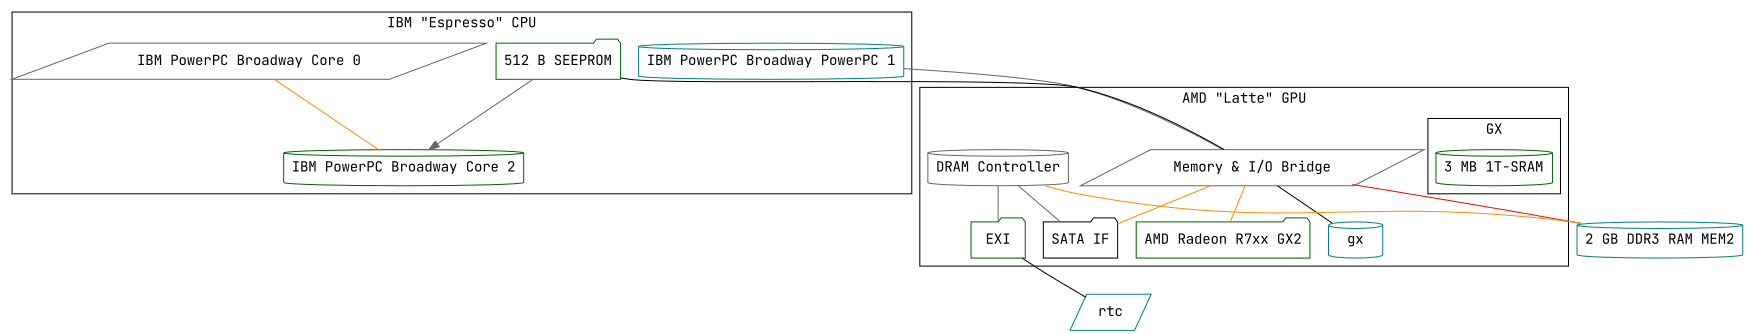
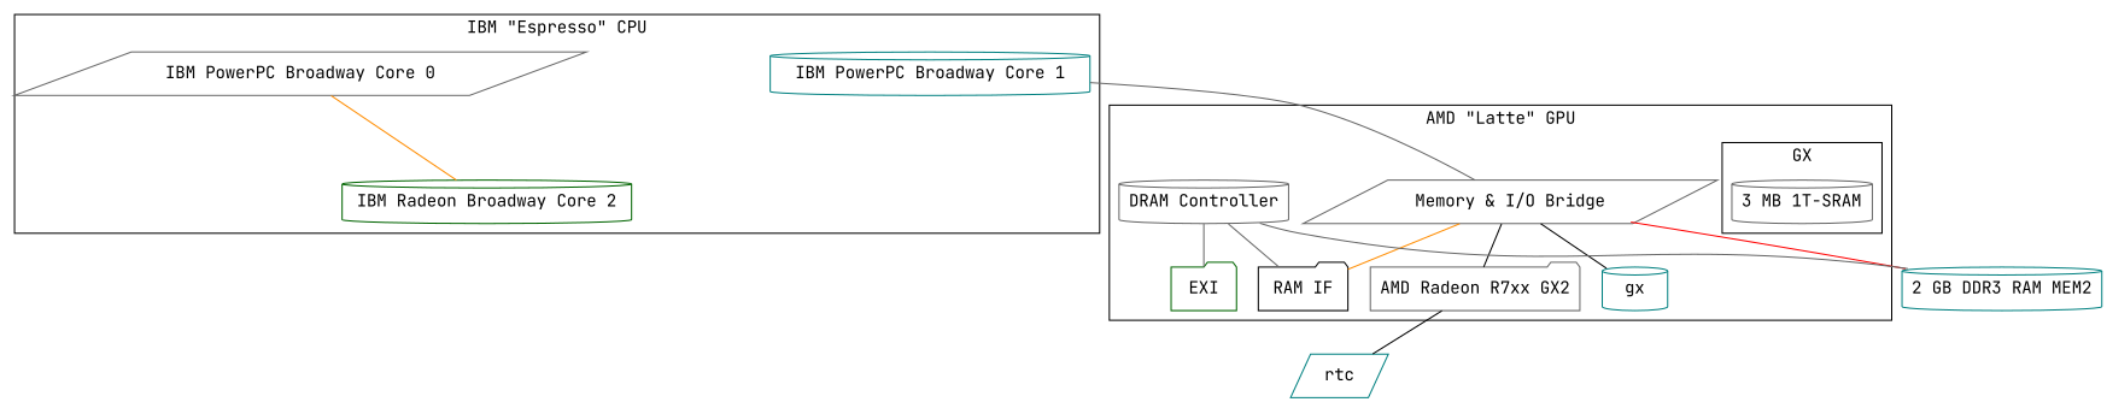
  digraph {
    fontname="JetBrains Mono"
    node [color=gray40 fontname="JetBrains Mono" shape=cylinder]
    edge [color=gray40 dir=none fontname="JetBrains Mono"]
    n1 [label="IBM PowerPC Broadway Core 0" shape=parallelogram]
-   n2 [color=darkgreen label="IBM PowerPC Broadway Core 2"]
-   n3 [color=teal label="IBM PowerPC Broadway PowerPC 1"]
-   n4 [color=darkgreen label="512 B SEEPROM" shape=folder]
-   n5 [color=darkgreen label="3 MB 1T-SRAM"]
+   n2 [color=darkgreen label="IBM Radeon Broadway Core 2"]
+   n3 [color=teal label="IBM PowerPC Broadway Core 1"]
+   n5 [label="3 MB 1T-SRAM"]
    n6 [label="Memory & I/O Bridge" shape=parallelogram]
-   n7 [color=black label="SATA IF" shape=folder]
+   n7 [color=black label="RAM IF" shape=folder]
    n8 [color=darkgreen label=EXI shape=folder]
-   n9 [color=darkgreen label="AMD Radeon R7xx GX2" shape=folder]
+   n9 [label="AMD Radeon R7xx GX2" shape=folder]
    gx [color=teal]
    n11 [label="DRAM Controller"]
    n12 [color=teal label="2 GB DDR3 RAM MEM2"]
    rtc [color=teal shape=parallelogram]
    subgraph cluster_1 {
      label="IBM \"Espresso\" CPU"
      n1
      n2
      n3
-     n4
    }
    subgraph cluster_2 {
      label="AMD \"Latte\" GPU"
      n6
      n7
      n8
      n9
      gx
      n11
      subgraph cluster_3 {
        label=GX
        n5
      }
    }
    n1 -> n2 [color=darkorange]
    n3 -> n6
-   n4 -> n2 [dir=""]
-   n4 -> n6 [color=black]
    n6 -> n7 [color=darkorange]
-   n6 -> n9 [color=darkorange]
+   n6 -> n9 [color=black]
    n6 -> gx [color=black]
    n6 -> n12 [color=red]
-   n8 -> rtc [color=black]
+   n9 -> rtc [color=black]
    n11 -> n7
    n11 -> n8
-   n11 -> n12 [color=darkorange]
+   n11 -> n12
  }
